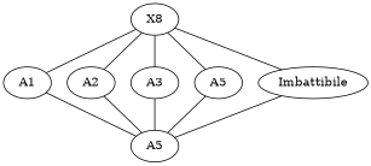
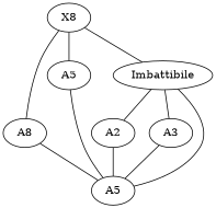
  graph {
    node [family=1 pop=40 soldiers=30]
    n1 [capital=t family=0 label=X8 leader=1 pop=70 soldiers=50]
-   n2 [hold=0.75 label=A1 leader=2 soldiers=60]
+   n2 [hold=0.75 label=A8 leader=2 soldiers=60]
    n3 [hold=0.7 label=A2]
    n4 [hold=0.6 label=A3]
    n5 [hold=0.5 label=A5 leader=5 soldiers=20]
    n6 [hold=0.69 label=Imbattibile leader=5 pop=100 soldiers=99]
    n7 [capital=t label=A5 pop="" soldiers=""]
    n1 -- n2
-   n1 -- n3
-   n1 -- n4
+   n6 -- n3
+   n6 -- n4
    n1 -- n5
    n1 -- n6
    n2 -- n7
    n3 -- n7
    n4 -- n7
    n5 -- n7
    n6 -- n7
  }
